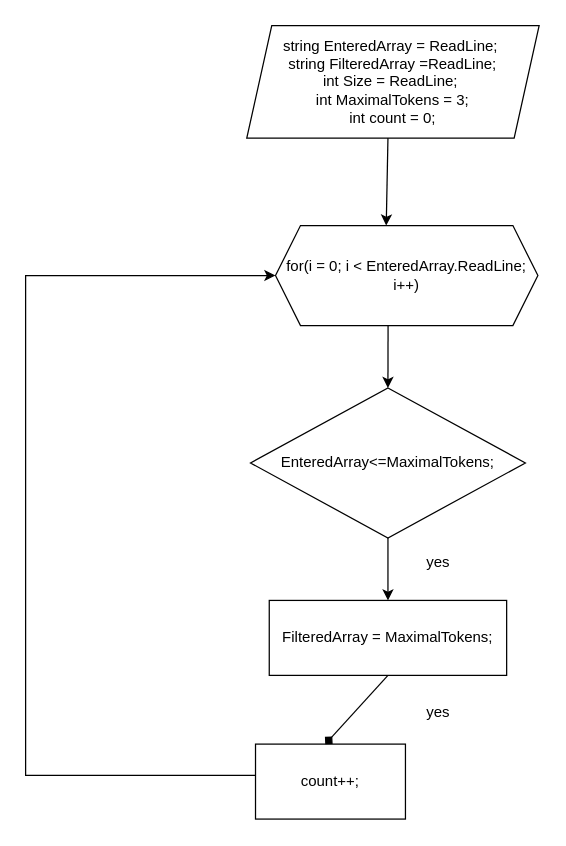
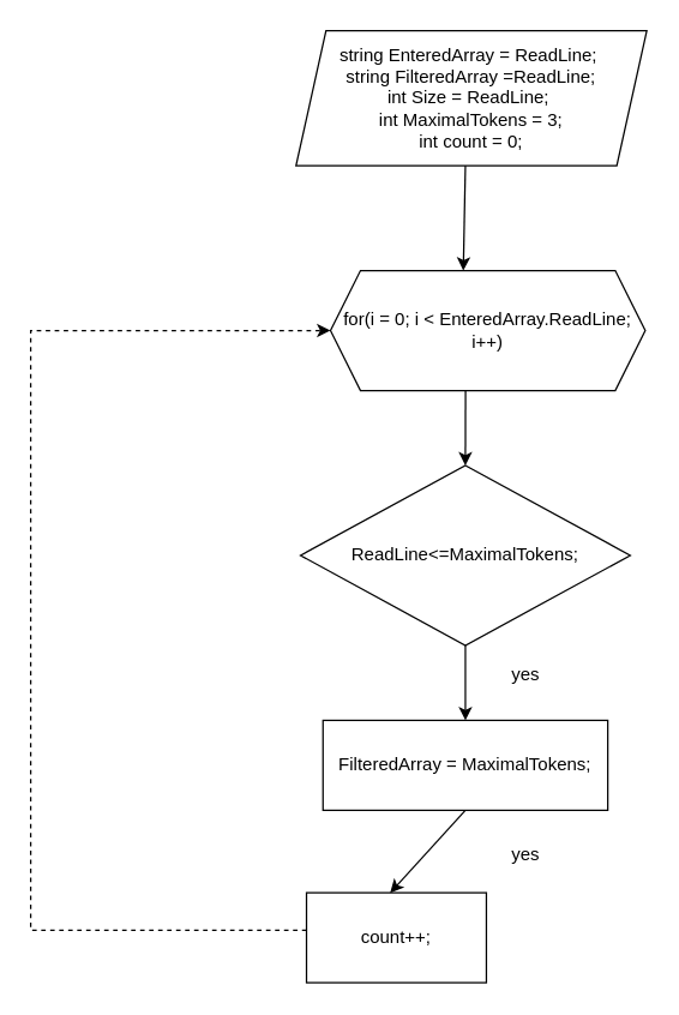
  <mxCell id="0" />
  <mxCell id="1" parent="0" />
  <mxCell id="2" value="string EnteredArray = ReadLine;&amp;nbsp;&lt;br&gt;string FilteredArray =ReadLine;&lt;br&gt;int Size = ReadLine;&amp;nbsp;&lt;br&gt;int MaximalTokens = 3;&lt;br&gt;int count = 0;" style="shape=parallelogram;perimeter=parallelogramPerimeter;whiteSpace=wrap;html=1;fixedSize=1;" vertex="1" parent="1"><mxGeometry x="197" y="20" width="234" height="90" as="geometry" /></mxCell>
- <mxCell id="3" value="EnteredArray&amp;lt;=MaximalTokens;" style="rhombus;whiteSpace=wrap;html=1;" vertex="1" parent="1"><mxGeometry x="200" y="310" width="220" height="120" as="geometry" /></mxCell>
+ <mxCell id="3" value="ReadLine&amp;lt;=MaximalTokens;" style="rhombus;whiteSpace=wrap;html=1;" vertex="1" parent="1"><mxGeometry x="200" y="310" width="220" height="120" as="geometry" /></mxCell>
  <mxCell id="4" value="FilteredArray = MaximalTokens;" style="rounded=0;whiteSpace=wrap;html=1;" vertex="1" parent="1"><mxGeometry x="215" y="480" width="190" height="60" as="geometry" /></mxCell>
- <mxCell id="5" style="edgeStyle=orthogonalEdgeStyle;rounded=0;orthogonalLoop=1;jettySize=auto;html=1;entryX=0;entryY=0.5;entryDx=0;entryDy=0;" edge="1" parent="1" source="6" target="10"><mxGeometry relative="1" as="geometry"><mxPoint x="190" y="230" as="targetPoint" /><Array as="points"><mxPoint x="20" y="620" /><mxPoint x="20" y="220" /></Array></mxGeometry></mxCell>
+ <mxCell id="5" style="edgeStyle=orthogonalEdgeStyle;rounded=0;orthogonalLoop=1;jettySize=auto;html=1;entryX=0;entryY=0.5;entryDx=0;entryDy=0;dashed=1;" edge="1" parent="1" source="6" target="10"><mxGeometry relative="1" as="geometry"><mxPoint x="190" y="230" as="targetPoint" /><Array as="points"><mxPoint x="20" y="620" /><mxPoint x="20" y="220" /></Array></mxGeometry></mxCell>
  <mxCell id="6" value="count++;" style="rounded=0;whiteSpace=wrap;html=1;" vertex="1" parent="1"><mxGeometry x="204" y="595" width="120" height="60" as="geometry" /></mxCell>
  <mxCell id="7" value="" style="endArrow=classic;html=1;rounded=0;exitX=0.5;exitY=1;exitDx=0;exitDy=0;entryX=0.5;entryY=0;entryDx=0;entryDy=0;" edge="1" parent="1" source="3" target="4"><mxGeometry width="50" height="50" relative="1" as="geometry"><mxPoint x="310" y="600" as="sourcePoint" /><mxPoint x="360" y="550" as="targetPoint" /></mxGeometry></mxCell>
- <mxCell id="8" value="" style="endArrow=diamond;html=1;rounded=0;exitX=0.5;exitY=1;exitDx=0;exitDy=0;entryX=0.465;entryY=0.002;entryDx=0;entryDy=0;entryPerimeter=0;" edge="1" parent="1" source="4" target="6"><mxGeometry width="50" height="50" relative="1" as="geometry"><mxPoint x="310" y="600" as="sourcePoint" /><mxPoint x="360" y="550" as="targetPoint" /></mxGeometry></mxCell>
+ <mxCell id="8" value="" style="endArrow=classic;html=1;rounded=0;exitX=0.5;exitY=1;exitDx=0;exitDy=0;entryX=0.465;entryY=0.002;entryDx=0;entryDy=0;entryPerimeter=0;" edge="1" parent="1" source="4" target="6"><mxGeometry width="50" height="50" relative="1" as="geometry"><mxPoint x="310" y="600" as="sourcePoint" /><mxPoint x="360" y="550" as="targetPoint" /></mxGeometry></mxCell>
  <mxCell id="9" value="" style="endArrow=classic;html=1;rounded=0;entryX=0.422;entryY=0;entryDx=0;entryDy=0;entryPerimeter=0;" edge="1" parent="1" target="10"><mxGeometry width="50" height="50" relative="1" as="geometry"><mxPoint x="310" y="110" as="sourcePoint" /><mxPoint x="190" y="150" as="targetPoint" /></mxGeometry></mxCell>
  <mxCell id="10" value="for(i = 0; i &amp;lt; EnteredArray.ReadLine; i++)" style="shape=hexagon;perimeter=hexagonPerimeter2;whiteSpace=wrap;html=1;fixedSize=1;" vertex="1" parent="1"><mxGeometry x="220" y="180" width="210" height="80" as="geometry" /></mxCell>
  <mxCell id="11" value="" style="endArrow=classic;html=1;rounded=0;exitX=0.429;exitY=1;exitDx=0;exitDy=0;exitPerimeter=0;entryX=0.5;entryY=0;entryDx=0;entryDy=0;" edge="1" parent="1" source="10" target="3"><mxGeometry width="50" height="50" relative="1" as="geometry"><mxPoint x="320" y="340" as="sourcePoint" /><mxPoint x="370" y="290" as="targetPoint" /></mxGeometry></mxCell>
  <mxCell id="12" value="yes" style="text;html=1;align=center;verticalAlign=middle;resizable=0;points=[];autosize=1;strokeColor=none;fillColor=none;" vertex="1" parent="1"><mxGeometry x="330" y="435" width="40" height="30" as="geometry" /></mxCell>
  <mxCell id="13" value="yes" style="text;html=1;align=center;verticalAlign=middle;resizable=0;points=[];autosize=1;strokeColor=none;fillColor=none;" vertex="1" parent="1"><mxGeometry x="330" y="555" width="40" height="30" as="geometry" /></mxCell>
